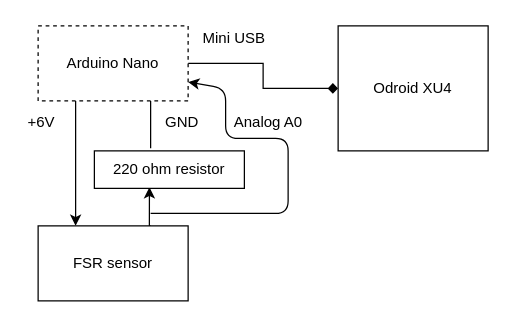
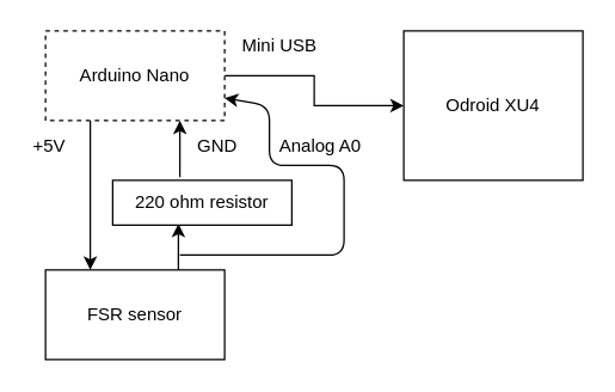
  <mxCell id="0" />
  <mxCell id="1" parent="0" />
- <mxCell id="2" style="edgeStyle=orthogonalEdgeStyle;rounded=0;orthogonalLoop=1;jettySize=auto;html=1;exitX=1;exitY=0.5;exitDx=0;exitDy=0;entryX=0;entryY=0.5;entryDx=0;entryDy=0;endArrow=diamond;" edge="1" parent="1" source="4" target="5"><mxGeometry relative="1" as="geometry"><mxPoint x="210" y="50" as="targetPoint" /></mxGeometry></mxCell>
+ <mxCell id="2" style="edgeStyle=orthogonalEdgeStyle;rounded=0;orthogonalLoop=1;jettySize=auto;html=1;exitX=1;exitY=0.5;exitDx=0;exitDy=0;entryX=0;entryY=0.5;entryDx=0;entryDy=0;" edge="1" parent="1" source="4" target="5"><mxGeometry relative="1" as="geometry"><mxPoint x="210" y="50" as="targetPoint" /></mxGeometry></mxCell>
  <mxCell id="3" style="edgeStyle=orthogonalEdgeStyle;rounded=0;orthogonalLoop=1;jettySize=auto;html=1;exitX=0.25;exitY=1;exitDx=0;exitDy=0;entryX=0.25;entryY=0;entryDx=0;entryDy=0;" edge="1" parent="1" source="4" target="10"><mxGeometry relative="1" as="geometry"><mxPoint x="60" y="130" as="targetPoint" /></mxGeometry></mxCell>
  <mxCell id="4" value="Arduino Nano" style="rounded=0;whiteSpace=wrap;html=1;dashed=1;" vertex="1" parent="1"><mxGeometry x="30" y="20" width="120" height="60" as="geometry" /></mxCell>
  <mxCell id="5" value="Odroid XU4" style="rounded=0;whiteSpace=wrap;html=1;" vertex="1" parent="1"><mxGeometry x="270" y="20" width="120" height="100" as="geometry" /></mxCell>
  <mxCell id="6" value="Mini USB" style="text;html=1;resizable=0;points=[];autosize=1;align=left;verticalAlign=top;spacingTop=-4;" vertex="1" parent="1"><mxGeometry x="160" y="20" width="70" height="20" as="geometry" /></mxCell>
- <mxCell id="7" value="+6V" style="text;html=1;resizable=0;points=[];autosize=1;align=left;verticalAlign=top;spacingTop=-4;" vertex="1" parent="1"><mxGeometry x="20" y="87" width="40" height="20" as="geometry" /></mxCell>
- <mxCell id="8" style="edgeStyle=orthogonalEdgeStyle;rounded=0;orthogonalLoop=1;jettySize=auto;html=1;entryX=0.75;entryY=1;entryDx=0;entryDy=0;exitX=0.375;exitY=-0.067;exitDx=0;exitDy=0;exitPerimeter=0;endArrow=none;" edge="1" parent="1" source="12" target="4"><mxGeometry relative="1" as="geometry"><mxPoint x="120" y="150" as="sourcePoint" /></mxGeometry></mxCell>
+ <mxCell id="7" value="+5V" style="text;html=1;resizable=0;points=[];autosize=1;align=left;verticalAlign=top;spacingTop=-4;" vertex="1" parent="1"><mxGeometry x="20" y="87" width="40" height="20" as="geometry" /></mxCell>
+ <mxCell id="8" style="edgeStyle=orthogonalEdgeStyle;rounded=0;orthogonalLoop=1;jettySize=auto;html=1;entryX=0.75;entryY=1;entryDx=0;entryDy=0;exitX=0.375;exitY=-0.067;exitDx=0;exitDy=0;exitPerimeter=0;" edge="1" parent="1" source="12" target="4"><mxGeometry relative="1" as="geometry"><mxPoint x="120" y="150" as="sourcePoint" /></mxGeometry></mxCell>
  <mxCell id="9" style="edgeStyle=orthogonalEdgeStyle;rounded=0;orthogonalLoop=1;jettySize=auto;html=1;exitX=0.75;exitY=0;exitDx=0;exitDy=0;entryX=0.367;entryY=0.967;entryDx=0;entryDy=0;entryPerimeter=0;" edge="1" parent="1" source="10" target="12"><mxGeometry relative="1" as="geometry"><mxPoint x="120" y="160" as="targetPoint" /></mxGeometry></mxCell>
  <mxCell id="10" value="FSR sensor" style="rounded=0;whiteSpace=wrap;html=1;" vertex="1" parent="1"><mxGeometry x="30" y="180" width="120" height="60" as="geometry" /></mxCell>
  <mxCell id="11" value="GND" style="text;html=1;resizable=0;points=[];autosize=1;align=left;verticalAlign=top;spacingTop=-4;" vertex="1" parent="1"><mxGeometry x="130" y="87" width="40" height="20" as="geometry" /></mxCell>
  <mxCell id="12" value="220 ohm resistor" style="rounded=0;whiteSpace=wrap;html=1;" vertex="1" parent="1"><mxGeometry x="75" y="120" width="120" height="30" as="geometry" /></mxCell>
  <mxCell id="13" value="" style="endArrow=classic;html=1;entryX=1;entryY=0.75;entryDx=0;entryDy=0;" edge="1" parent="1" target="4"><mxGeometry width="50" height="50" relative="1" as="geometry"><mxPoint x="120" y="170" as="sourcePoint" /><mxPoint x="160" y="70" as="targetPoint" /><Array as="points"><mxPoint x="230" y="170" /><mxPoint x="230" y="110" /><mxPoint x="180" y="110" /><mxPoint x="180" y="70" /></Array></mxGeometry></mxCell>
  <mxCell id="14" value="Analog A0" style="text;html=1;resizable=0;points=[];autosize=1;align=left;verticalAlign=top;spacingTop=-4;" vertex="1" parent="1"><mxGeometry x="185" y="87" width="70" height="20" as="geometry" /></mxCell>
